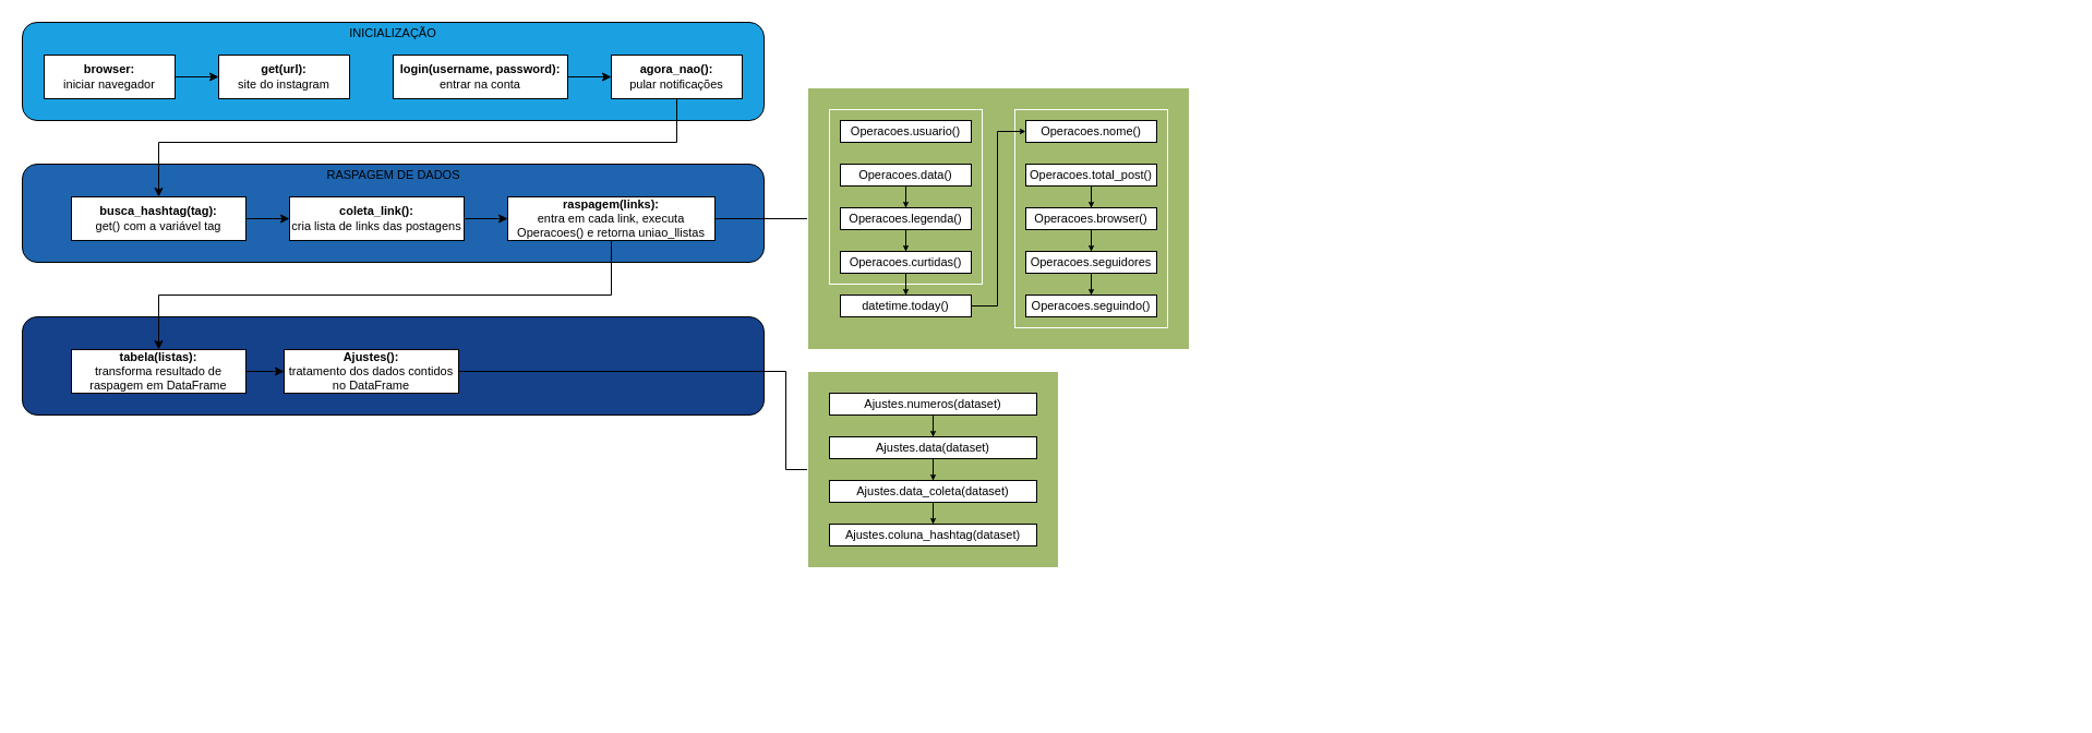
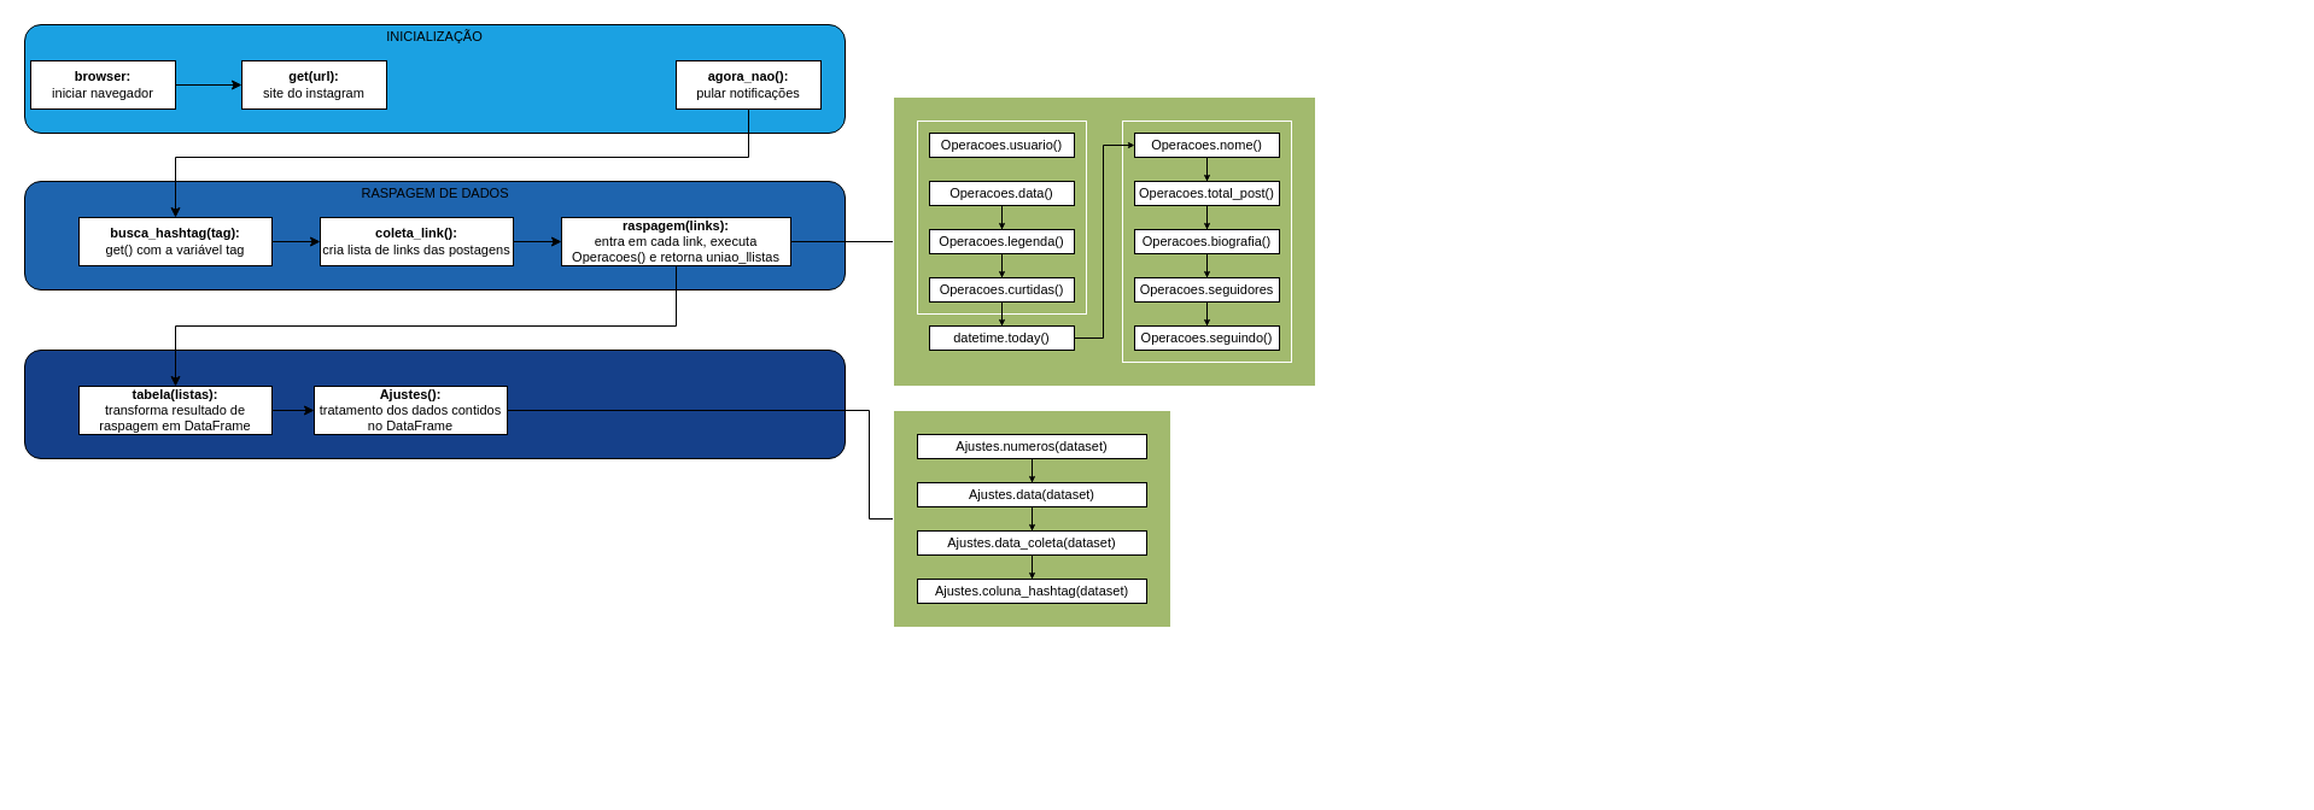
  <mxCell id="0" />
  <mxCell id="1" parent="0" />
  <mxCell id="2" value="" style="group" parent="1" vertex="1" connectable="0"><mxGeometry x="20" y="20" width="680" height="90" as="geometry" /></mxCell>
  <mxCell id="3" value="" style="rounded=1;whiteSpace=wrap;html=1;fontSize=11;fillColor=#1ba1e2;fontColor=#ffffff;strokeColor=default;fillStyle=auto;strokeWidth=1;perimeterSpacing=0;" parent="2" vertex="1"><mxGeometry width="680" height="90" as="geometry" /></mxCell>
- <mxCell id="4" value="&lt;b&gt;browser:&lt;/b&gt;&lt;br style=&quot;font-size: 11px;&quot;&gt;iniciar navegador" style="rounded=0;whiteSpace=wrap;html=1;fontSize=11;" parent="2" vertex="1"><mxGeometry x="20" y="30" width="120" height="40" as="geometry" /></mxCell>
+ <mxCell id="4" value="&lt;b&gt;browser:&lt;/b&gt;&lt;br style=&quot;font-size: 11px;&quot;&gt;iniciar navegador" style="rounded=0;whiteSpace=wrap;html=1;fontSize=11;" parent="2" vertex="1"><mxGeometry x="5" y="30" width="120" height="40" as="geometry" /></mxCell>
  <mxCell id="5" value="&lt;b&gt;get(url):&lt;/b&gt;&lt;br style=&quot;font-size: 11px;&quot;&gt;site do instagram" style="whiteSpace=wrap;html=1;rounded=0;fontSize=11;" parent="2" vertex="1"><mxGeometry x="180" y="30" width="120" height="40" as="geometry" /></mxCell>
  <mxCell id="6" value="" style="edgeStyle=orthogonalEdgeStyle;rounded=0;orthogonalLoop=1;jettySize=auto;html=1;fontSize=11;" parent="2" source="4" target="5" edge="1"><mxGeometry relative="1" as="geometry" /></mxCell>
- <mxCell id="7" value="&lt;b&gt;login(username, password):&lt;/b&gt;&lt;br style=&quot;font-size: 11px;&quot;&gt;entrar na conta" style="whiteSpace=wrap;html=1;rounded=0;fontSize=11;" parent="2" vertex="1"><mxGeometry x="340" y="30" width="160" height="40" as="geometry" /></mxCell>
  <mxCell id="8" value="&lt;b&gt;agora_nao():&lt;/b&gt;&lt;br&gt;pular notificações" style="whiteSpace=wrap;html=1;fontSize=11;rounded=0;" parent="2" vertex="1"><mxGeometry x="540" y="30" width="120" height="40" as="geometry" /></mxCell>
- <mxCell id="9" value="" style="edgeStyle=orthogonalEdgeStyle;rounded=0;orthogonalLoop=1;jettySize=auto;html=1;fontSize=11;" parent="2" source="7" target="8" edge="1"><mxGeometry relative="1" as="geometry" /></mxCell>
  <mxCell id="10" value="INICIALIZAÇÃO" style="text;html=1;strokeColor=none;fillColor=none;align=center;verticalAlign=middle;whiteSpace=wrap;rounded=0;fillStyle=auto;strokeWidth=1;fontSize=11;" parent="2" vertex="1"><mxGeometry x="295" width="90" height="20" as="geometry" /></mxCell>
  <mxCell id="11" value="" style="group" parent="1" vertex="1" connectable="0"><mxGeometry x="20" y="150" width="680" height="90" as="geometry" /></mxCell>
  <mxCell id="12" value="" style="rounded=1;whiteSpace=wrap;html=1;fontSize=11;fillColor=#1e64ae;fontColor=#ffffff;strokeColor=default;fillStyle=auto;strokeWidth=1;perimeterSpacing=0;" parent="11" vertex="1"><mxGeometry width="680" height="90" as="geometry" /></mxCell>
  <mxCell id="13" value="&lt;b&gt;busca_hashtag(tag):&lt;/b&gt;&lt;br&gt;get() com a variável tag" style="whiteSpace=wrap;html=1;fontSize=11;rounded=0;" parent="11" vertex="1"><mxGeometry x="45" y="30" width="160" height="40" as="geometry" /></mxCell>
  <mxCell id="14" value="&lt;b&gt;coleta_link():&lt;/b&gt;&lt;br&gt;cria lista de links das postagens" style="whiteSpace=wrap;html=1;fontSize=11;rounded=0;" parent="11" vertex="1"><mxGeometry x="245" y="30" width="160" height="40" as="geometry" /></mxCell>
  <mxCell id="15" value="" style="edgeStyle=orthogonalEdgeStyle;rounded=0;orthogonalLoop=1;jettySize=auto;html=1;fontSize=11;" parent="11" source="13" target="14" edge="1"><mxGeometry relative="1" as="geometry" /></mxCell>
  <mxCell id="16" value="&lt;b&gt;raspagem(links):&lt;/b&gt;&lt;br&gt;entra em cada link, executa Operacoes() e retorna uniao_llistas" style="whiteSpace=wrap;html=1;fontSize=11;rounded=0;" parent="11" vertex="1"><mxGeometry x="445" y="30" width="190" height="40" as="geometry" /></mxCell>
  <mxCell id="17" value="" style="edgeStyle=orthogonalEdgeStyle;rounded=0;orthogonalLoop=1;jettySize=auto;html=1;fontSize=11;" parent="11" source="14" target="16" edge="1"><mxGeometry relative="1" as="geometry" /></mxCell>
  <mxCell id="18" value="RASPAGEM DE DADOS" style="text;html=1;strokeColor=none;fillColor=none;align=center;verticalAlign=middle;whiteSpace=wrap;rounded=0;fillStyle=auto;strokeWidth=1;fontSize=11;" parent="11" vertex="1"><mxGeometry x="262.5" width="155" height="20" as="geometry" /></mxCell>
  <mxCell id="19" style="edgeStyle=orthogonalEdgeStyle;rounded=0;orthogonalLoop=1;jettySize=auto;html=1;entryX=0;entryY=0.5;entryDx=0;entryDy=0;fontSize=11;endSize=3;endArrow=none;endFill=0;" parent="1" source="16" target="39" edge="1"><mxGeometry relative="1" as="geometry" /></mxCell>
  <mxCell id="20" value="" style="edgeStyle=orthogonalEdgeStyle;rounded=0;orthogonalLoop=1;jettySize=auto;html=1;fontSize=11;entryX=0.5;entryY=0;entryDx=0;entryDy=0;" parent="1" source="8" target="13" edge="1"><mxGeometry relative="1" as="geometry"><Array as="points"><mxPoint x="620" y="130" /><mxPoint x="145" y="130" /></Array></mxGeometry></mxCell>
  <mxCell id="21" value="" style="rounded=1;whiteSpace=wrap;html=1;fontSize=11;fillColor=#15408A;fontColor=#ffffff;strokeColor=default;fillStyle=auto;strokeWidth=1;perimeterSpacing=0;" parent="1" vertex="1"><mxGeometry x="20" y="290" width="680" height="90" as="geometry" /></mxCell>
  <mxCell id="22" style="edgeStyle=orthogonalEdgeStyle;rounded=0;orthogonalLoop=1;jettySize=auto;html=1;entryX=0;entryY=0.5;entryDx=0;entryDy=0;" parent="1" source="23" target="25" edge="1"><mxGeometry relative="1" as="geometry" /></mxCell>
  <mxCell id="23" value="&lt;b&gt;tabela(listas):&lt;/b&gt;&lt;br&gt;transforma resultado de raspagem em DataFrame" style="whiteSpace=wrap;html=1;fontSize=11;rounded=0;" parent="1" vertex="1"><mxGeometry x="65" y="320" width="160" height="40" as="geometry" /></mxCell>
  <mxCell id="24" style="edgeStyle=orthogonalEdgeStyle;rounded=0;orthogonalLoop=1;jettySize=auto;html=1;endArrow=none;endFill=0;entryX=0;entryY=0.5;entryDx=0;entryDy=0;" parent="1" source="25" target="27" edge="1"><mxGeometry relative="1" as="geometry"><mxPoint x="690" y="400" as="targetPoint" /><Array as="points"><mxPoint x="720" y="340" /><mxPoint x="720" y="430" /></Array></mxGeometry></mxCell>
  <mxCell id="25" value="&lt;b&gt;Ajustes():&lt;/b&gt;&lt;br&gt;tratamento dos dados contidos no DataFrame" style="whiteSpace=wrap;html=1;fontSize=11;rounded=0;" parent="1" vertex="1"><mxGeometry x="260" y="320" width="160" height="40" as="geometry" /></mxCell>
  <mxCell id="26" style="edgeStyle=orthogonalEdgeStyle;rounded=0;orthogonalLoop=1;jettySize=auto;html=1;entryX=0.5;entryY=0;entryDx=0;entryDy=0;" parent="1" source="16" target="23" edge="1"><mxGeometry x="-0.068" y="60" relative="1" as="geometry"><Array as="points"><mxPoint x="560" y="270" /><mxPoint x="145" y="270" /></Array><mxPoint as="offset" /></mxGeometry></mxCell>
  <mxCell id="27" value="" style="rounded=0;whiteSpace=wrap;html=1;shadow=0;glass=0;sketch=0;fillStyle=auto;strokeColor=#FFFFFF;strokeWidth=1;fontSize=11;fillColor=#a2ba6e;gradientColor=none;perimeterSpacing=0;fillOpacity=100;strokeOpacity=100;" parent="1" vertex="1"><mxGeometry x="740" y="340" width="230" height="180" as="geometry" /></mxCell>
  <mxCell id="28" value="Ajustes.numeros(dataset)" style="whiteSpace=wrap;html=1;fontSize=11;rounded=0;fontStyle=0" parent="1" vertex="1"><mxGeometry x="760" y="360" width="190" height="20" as="geometry" /></mxCell>
  <mxCell id="29" value="Ajustes.data(dataset)" style="whiteSpace=wrap;html=1;fontSize=11;rounded=0;fontStyle=0" parent="1" vertex="1"><mxGeometry x="760" y="400" width="190" height="20" as="geometry" /></mxCell>
  <mxCell id="30" value="" style="edgeStyle=orthogonalEdgeStyle;rounded=0;orthogonalLoop=1;jettySize=auto;html=1;fontSize=11;endSize=3;" parent="1" source="28" target="29" edge="1"><mxGeometry relative="1" as="geometry" /></mxCell>
  <mxCell id="31" value="Ajustes.data_coleta(dataset)" style="whiteSpace=wrap;html=1;fontSize=11;rounded=0;fontStyle=0" parent="1" vertex="1"><mxGeometry x="760" y="440" width="190" height="20" as="geometry" /></mxCell>
  <mxCell id="32" value="" style="edgeStyle=orthogonalEdgeStyle;rounded=0;orthogonalLoop=1;jettySize=auto;html=1;fontSize=11;endSize=3;" parent="1" source="29" target="31" edge="1"><mxGeometry relative="1" as="geometry" /></mxCell>
  <mxCell id="33" value="Ajustes.coluna_hashtag(dataset)" style="whiteSpace=wrap;html=1;fontSize=11;rounded=0;fontStyle=0" parent="1" vertex="1"><mxGeometry x="760" y="480" width="190" height="20" as="geometry" /></mxCell>
  <mxCell id="34" value="" style="edgeStyle=orthogonalEdgeStyle;rounded=0;orthogonalLoop=1;jettySize=auto;html=1;fontSize=11;endSize=3;" parent="1" source="31" target="33" edge="1"><mxGeometry relative="1" as="geometry" /></mxCell>
  <mxCell id="35" style="edgeStyle=orthogonalEdgeStyle;rounded=0;orthogonalLoop=1;jettySize=auto;html=1;entryX=0.5;entryY=0;entryDx=0;entryDy=0;fontSize=11;endArrow=classic;endFill=1;endSize=3;" parent="1" edge="1"><mxGeometry relative="1" as="geometry"><mxPoint x="1895.034" y="530" as="sourcePoint" /></mxGeometry></mxCell>
  <mxCell id="36" value="" style="edgeStyle=orthogonalEdgeStyle;rounded=0;orthogonalLoop=1;jettySize=auto;html=1;fontSize=11;endSize=3;" parent="1" edge="1"><mxGeometry relative="1" as="geometry"><mxPoint x="1895.034" y="570" as="sourcePoint" /></mxGeometry></mxCell>
  <mxCell id="37" value="" style="edgeStyle=orthogonalEdgeStyle;rounded=0;orthogonalLoop=1;jettySize=auto;html=1;fontSize=11;endSize=3;" parent="1" edge="1"><mxGeometry relative="1" as="geometry"><mxPoint x="1895.034" y="610" as="sourcePoint" /></mxGeometry></mxCell>
  <mxCell id="38" value="" style="edgeStyle=orthogonalEdgeStyle;rounded=0;orthogonalLoop=1;jettySize=auto;html=1;fontSize=11;endSize=3;" parent="1" edge="1"><mxGeometry relative="1" as="geometry"><mxPoint x="1895.034" y="650" as="sourcePoint" /></mxGeometry></mxCell>
  <mxCell id="39" value="" style="rounded=0;whiteSpace=wrap;html=1;shadow=0;glass=0;sketch=0;fillStyle=auto;strokeColor=#FFFFFF;strokeWidth=1;fontSize=11;fillColor=#a2ba6e;gradientColor=none;perimeterSpacing=0;fillOpacity=100;strokeOpacity=100;" parent="1" vertex="1"><mxGeometry x="740" y="80" width="350" height="240" as="geometry" /></mxCell>
  <mxCell id="40" value="" style="rounded=0;whiteSpace=wrap;html=1;fillStyle=auto;strokeColor=#FFFFFF;strokeWidth=1;fontSize=11;fillColor=none;fontColor=#000000;gradientColor=none;shadow=0;glass=0;" parent="1" vertex="1"><mxGeometry x="930" y="100" width="140" height="200" as="geometry" /></mxCell>
  <mxCell id="41" value="" style="rounded=0;whiteSpace=wrap;html=1;fillStyle=auto;strokeColor=#FFFFFF;strokeWidth=1;fontSize=11;fillColor=none;fontColor=#333333;shadow=0;glass=0;" parent="1" vertex="1"><mxGeometry x="760" y="100" width="140" height="160" as="geometry" /></mxCell>
  <mxCell id="42" value="Operacoes.usuario()" style="whiteSpace=wrap;html=1;fontSize=11;rounded=0;fontStyle=0" parent="1" vertex="1"><mxGeometry x="770" y="110" width="120" height="20" as="geometry" /></mxCell>
  <mxCell id="43" value="Operacoes.data()" style="whiteSpace=wrap;html=1;fontSize=11;rounded=0;fontStyle=0" parent="1" vertex="1"><mxGeometry x="770" y="150" width="120" height="20" as="geometry" /></mxCell>
  <mxCell id="44" value="Operacoes.legenda()" style="whiteSpace=wrap;html=1;fontSize=11;rounded=0;fontStyle=0" parent="1" vertex="1"><mxGeometry x="770" y="190" width="120" height="20" as="geometry" /></mxCell>
  <mxCell id="45" value="" style="edgeStyle=orthogonalEdgeStyle;rounded=0;orthogonalLoop=1;jettySize=auto;html=1;fontSize=11;endSize=3;" parent="1" source="43" target="44" edge="1"><mxGeometry relative="1" as="geometry" /></mxCell>
  <mxCell id="46" value="Operacoes.curtidas()" style="whiteSpace=wrap;html=1;fontSize=11;rounded=0;fontStyle=0" parent="1" vertex="1"><mxGeometry x="770" y="230" width="120" height="20" as="geometry" /></mxCell>
  <mxCell id="47" value="" style="edgeStyle=orthogonalEdgeStyle;rounded=0;orthogonalLoop=1;jettySize=auto;html=1;fontSize=11;endSize=3;" parent="1" source="44" target="46" edge="1"><mxGeometry relative="1" as="geometry" /></mxCell>
+ <mxCell id="48" style="edgeStyle=orthogonalEdgeStyle;rounded=0;orthogonalLoop=1;jettySize=auto;html=1;entryX=0.5;entryY=0;entryDx=0;entryDy=0;fontSize=11;endArrow=classic;endFill=1;endSize=3;" parent="1" source="49" target="50" edge="1"><mxGeometry relative="1" as="geometry" /></mxCell>
  <mxCell id="49" value="Operacoes.nome()" style="whiteSpace=wrap;html=1;fontSize=11;rounded=0;fontStyle=0" parent="1" vertex="1"><mxGeometry x="940" y="110" width="120" height="20" as="geometry" /></mxCell>
  <mxCell id="50" value="Operacoes.total_post()" style="whiteSpace=wrap;html=1;fontSize=11;rounded=0;fontStyle=0" parent="1" vertex="1"><mxGeometry x="940" y="150" width="120" height="20" as="geometry" /></mxCell>
- <mxCell id="51" value="Operacoes.browser()" style="whiteSpace=wrap;html=1;fontSize=11;rounded=0;fontStyle=0" parent="1" vertex="1"><mxGeometry x="940" y="190" width="120" height="20" as="geometry" /></mxCell>
+ <mxCell id="51" value="Operacoes.biografia()" style="whiteSpace=wrap;html=1;fontSize=11;rounded=0;fontStyle=0" parent="1" vertex="1"><mxGeometry x="940" y="190" width="120" height="20" as="geometry" /></mxCell>
  <mxCell id="52" value="" style="edgeStyle=orthogonalEdgeStyle;rounded=0;orthogonalLoop=1;jettySize=auto;html=1;fontSize=11;endSize=3;" parent="1" source="50" target="51" edge="1"><mxGeometry relative="1" as="geometry" /></mxCell>
  <mxCell id="53" value="Operacoes.seguidores" style="whiteSpace=wrap;html=1;fontSize=11;rounded=0;fontStyle=0" parent="1" vertex="1"><mxGeometry x="940" y="230" width="120" height="20" as="geometry" /></mxCell>
  <mxCell id="54" value="" style="edgeStyle=orthogonalEdgeStyle;rounded=0;orthogonalLoop=1;jettySize=auto;html=1;fontSize=11;endSize=3;" parent="1" source="51" target="53" edge="1"><mxGeometry relative="1" as="geometry" /></mxCell>
  <mxCell id="55" value="Operacoes.seguindo()" style="whiteSpace=wrap;html=1;fontSize=11;rounded=0;fontStyle=0" parent="1" vertex="1"><mxGeometry x="940" y="270" width="120" height="20" as="geometry" /></mxCell>
  <mxCell id="56" value="" style="edgeStyle=orthogonalEdgeStyle;rounded=0;orthogonalLoop=1;jettySize=auto;html=1;fontSize=11;endSize=3;" parent="1" source="53" target="55" edge="1"><mxGeometry relative="1" as="geometry" /></mxCell>
  <mxCell id="57" style="edgeStyle=orthogonalEdgeStyle;rounded=0;orthogonalLoop=1;jettySize=auto;html=1;entryX=0;entryY=0.5;entryDx=0;entryDy=0;fontSize=11;endSize=3;" parent="1" source="58" target="49" edge="1"><mxGeometry x="0.101" relative="1" as="geometry"><Array as="points"><mxPoint x="914" y="280" /><mxPoint x="914" y="120" /></Array><mxPoint as="offset" /></mxGeometry></mxCell>
  <mxCell id="58" value="datetime.today()" style="whiteSpace=wrap;html=1;fontSize=11;rounded=0;fontStyle=0" parent="1" vertex="1"><mxGeometry x="770" y="270" width="120" height="20" as="geometry" /></mxCell>
  <mxCell id="59" style="edgeStyle=orthogonalEdgeStyle;rounded=0;orthogonalLoop=1;jettySize=auto;html=1;entryX=0.5;entryY=0;entryDx=0;entryDy=0;fontSize=11;endSize=3;" parent="1" source="46" target="58" edge="1"><mxGeometry relative="1" as="geometry" /></mxCell>
